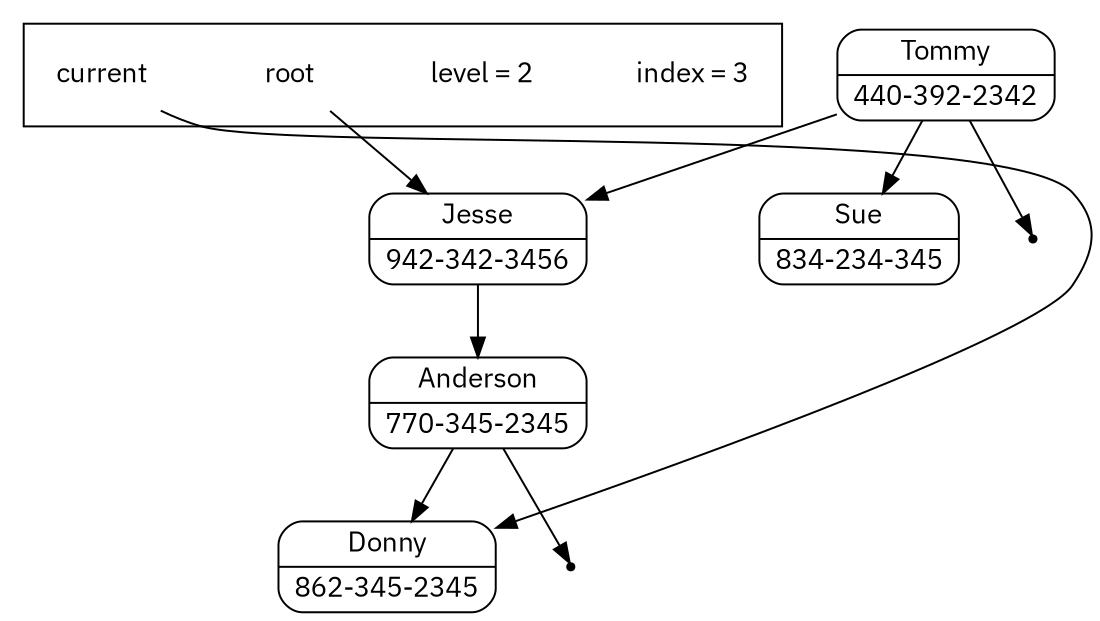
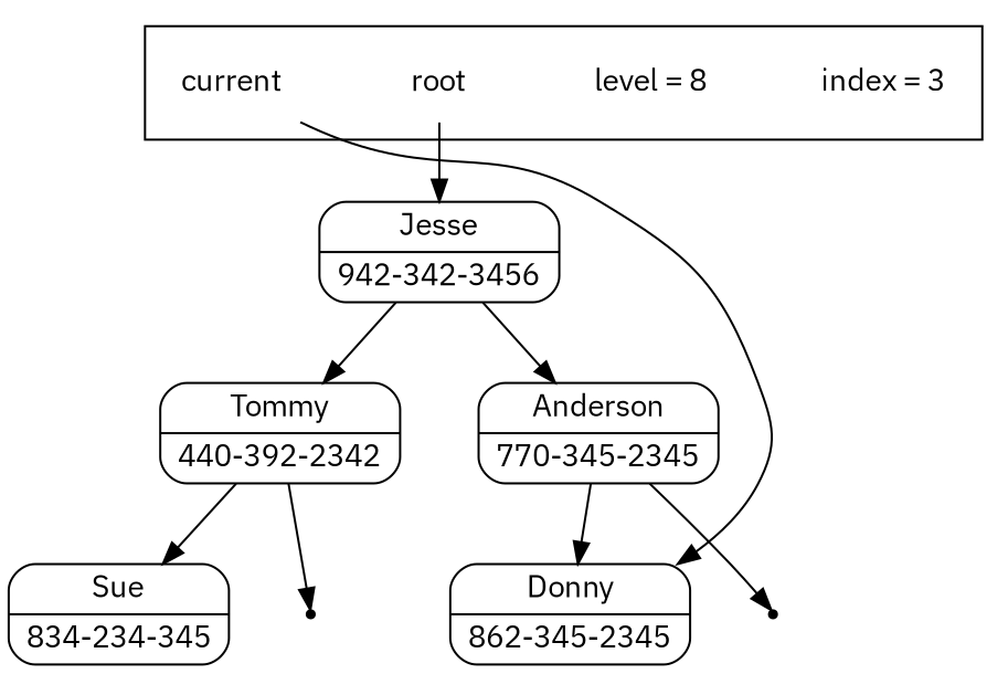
  digraph {
    fontname="IBM Plex Sans"
    nodesep=0.5
    ordering=out
    rankdir=TB
    ranksep=0.5
    node [fontname="IBM Plex Sans" shape=Mrecord]
    edge [fontname="IBM Plex Sans"]
    n1 [label="index = 3" shape=plaintext]
-   n2 [label="level = 2" shape=plaintext]
+   n2 [label="level = 8" shape=plaintext]
    root [shape=plaintext]
    current [shape=plaintext]
    n5 [label="{Jesse|942-342-3456}"]
    n6 [label="{Tommy|440-392-2342}"]
    n7 [label="{Anderson|770-345-2345}"]
    n8 [label="{Donny|862-345-2345}"]
    n9 [label="{Sue|834-234-345}"]
    null1 [shape=point]
    null2 [shape=point]
    subgraph cluster_1 {
      n1
      n2
      root
      current
    }
    subgraph sub_2 {
      n5
      n6
      n7
      n8
      n9
      null1
      null2
    }
    root -> n5 [constraint=true]
    current -> n8 [constraint=false]
-   n6 -> n5
+   n5 -> n6
    n5 -> n7
    n6 -> n9
    n6 -> null1
    n7 -> n8
    n7 -> null2
  }
